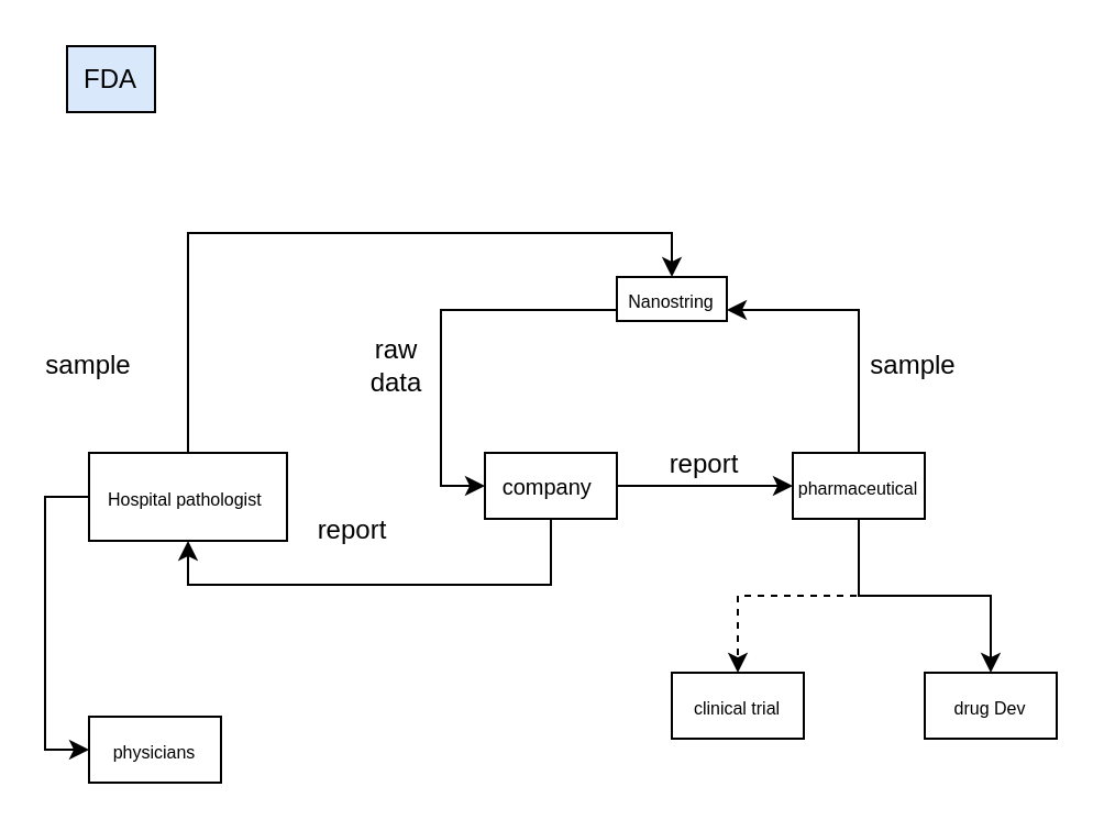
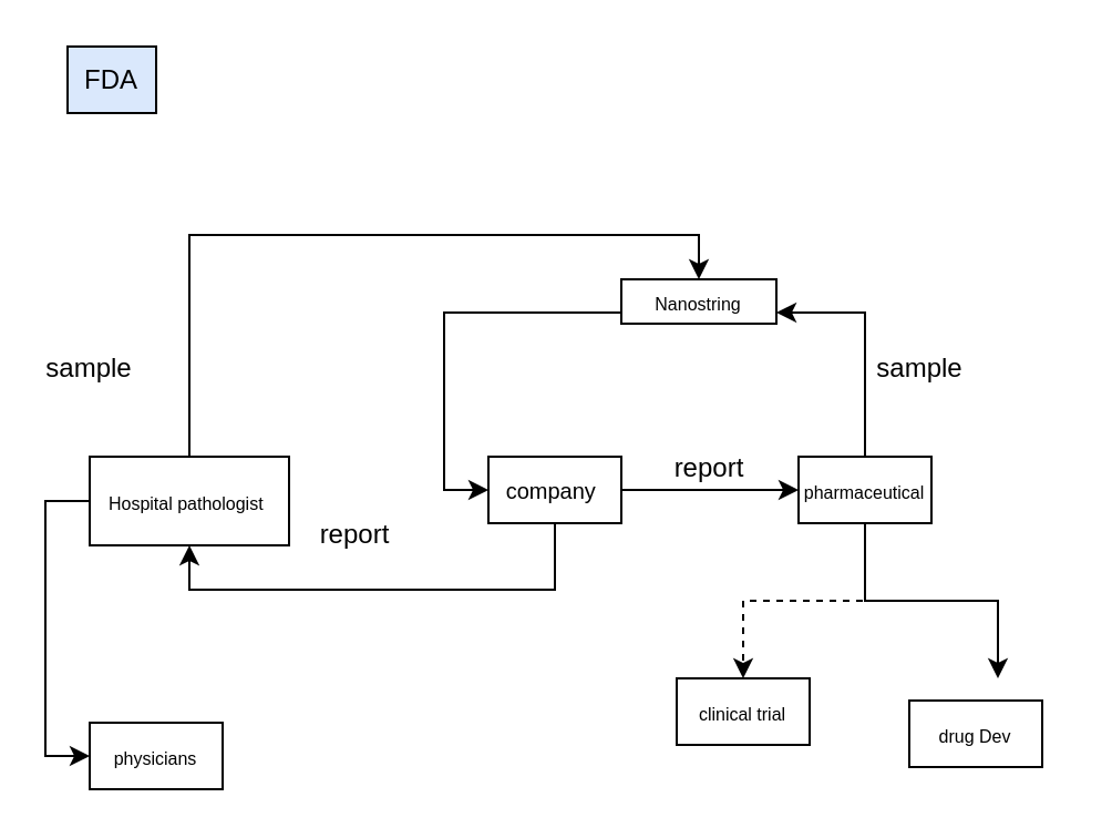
  <mxCell id="0" />
  <mxCell id="1" parent="0" />
  <mxCell id="2" value="" style="group" vertex="1" connectable="0" parent="1"><mxGeometry x="20" y="20.5" width="460" height="335" as="geometry" /></mxCell>
  <mxCell id="3" value="&lt;font style=&quot;font-size: 10px&quot;&gt;company&amp;nbsp;&lt;/font&gt;" style="rounded=0;whiteSpace=wrap;html=1;" vertex="1" parent="2"><mxGeometry x="200" y="185" width="60" height="30" as="geometry" /></mxCell>
  <mxCell id="4" style="edgeStyle=orthogonalEdgeStyle;rounded=0;orthogonalLoop=1;jettySize=auto;html=1;" edge="1" parent="2" source="5"><mxGeometry relative="1" as="geometry"><mxPoint x="430" y="285" as="targetPoint" /><Array as="points"><mxPoint x="370" y="250" /><mxPoint x="430" y="250" /><mxPoint x="430" y="285" /></Array></mxGeometry></mxCell>
  <mxCell id="5" value="&lt;font style=&quot;font-size: 8px&quot;&gt;pharmaceutical&lt;/font&gt;" style="rounded=0;whiteSpace=wrap;html=1;" vertex="1" parent="2"><mxGeometry x="340" y="185" width="60" height="30" as="geometry" /></mxCell>
  <mxCell id="6" value="" style="edgeStyle=orthogonalEdgeStyle;rounded=0;orthogonalLoop=1;jettySize=auto;html=1;" edge="1" parent="2" source="3" target="5"><mxGeometry relative="1" as="geometry" /></mxCell>
  <mxCell id="7" value="&lt;font style=&quot;font-size: 8px&quot;&gt;clinical trial&lt;/font&gt;" style="rounded=0;whiteSpace=wrap;html=1;" vertex="1" parent="2"><mxGeometry x="285" y="285" width="60" height="30" as="geometry" /></mxCell>
  <mxCell id="8" value="" style="edgeStyle=orthogonalEdgeStyle;rounded=0;orthogonalLoop=1;jettySize=auto;html=1;dashed=1;" edge="1" parent="2" source="5" target="7"><mxGeometry relative="1" as="geometry" /></mxCell>
  <mxCell id="9" style="edgeStyle=orthogonalEdgeStyle;rounded=0;orthogonalLoop=1;jettySize=auto;html=1;entryX=0;entryY=0.5;entryDx=0;entryDy=0;exitX=0;exitY=0.75;exitDx=0;exitDy=0;" edge="1" parent="2" source="10" target="3"><mxGeometry relative="1" as="geometry" /></mxCell>
- <mxCell id="10" value="&lt;span style=&quot;font-size: 8px&quot;&gt;Nanostring&lt;/span&gt;" style="rounded=0;whiteSpace=wrap;html=1;" vertex="1" parent="2"><mxGeometry x="260" y="105" width="50" height="20" as="geometry" /></mxCell>
+ <mxCell id="10" value="&lt;span style=&quot;font-size: 8px&quot;&gt;Nanostring&lt;/span&gt;" style="rounded=0;whiteSpace=wrap;html=1;" vertex="1" parent="2"><mxGeometry x="260" y="105" width="70" height="20" as="geometry" /></mxCell>
  <mxCell id="11" value="" style="edgeStyle=orthogonalEdgeStyle;rounded=0;orthogonalLoop=1;jettySize=auto;html=1;entryX=1;entryY=0.75;entryDx=0;entryDy=0;" edge="1" parent="2" source="5" target="10"><mxGeometry relative="1" as="geometry"><Array as="points"><mxPoint x="370" y="120" /></Array></mxGeometry></mxCell>
  <mxCell id="12" value="sample" style="text;html=1;strokeColor=none;fillColor=none;align=center;verticalAlign=middle;whiteSpace=wrap;rounded=0;" vertex="1" parent="2"><mxGeometry x="375" y="135" width="40" height="20" as="geometry" /></mxCell>
  <mxCell id="13" value="FDA" style="rounded=0;whiteSpace=wrap;html=1;fillColor=#dae8fc;" vertex="1" parent="2"><mxGeometry x="10" width="40" height="30" as="geometry" /></mxCell>
- <mxCell id="14" value="raw data" style="text;html=1;strokeColor=none;fillColor=none;align=center;verticalAlign=middle;whiteSpace=wrap;rounded=0;" vertex="1" parent="2"><mxGeometry x="140" y="135" width="40" height="20" as="geometry" /></mxCell>
  <mxCell id="15" value="report" style="text;html=1;strokeColor=none;fillColor=none;align=center;verticalAlign=middle;whiteSpace=wrap;rounded=0;" vertex="1" parent="2"><mxGeometry x="280" y="180" width="40" height="20" as="geometry" /></mxCell>
- <mxCell id="16" value="&lt;font style=&quot;font-size: 8px&quot;&gt;drug Dev&lt;/font&gt;" style="rounded=0;whiteSpace=wrap;html=1;" vertex="1" parent="2"><mxGeometry x="400" y="285" width="60" height="30" as="geometry" /></mxCell>
+ <mxCell id="16" value="&lt;font style=&quot;font-size: 8px&quot;&gt;drug Dev&lt;/font&gt;" style="rounded=0;whiteSpace=wrap;html=1;" vertex="1" parent="2"><mxGeometry x="390" y="295" width="60" height="30" as="geometry" /></mxCell>
  <mxCell id="17" style="edgeStyle=orthogonalEdgeStyle;rounded=0;orthogonalLoop=1;jettySize=auto;html=1;exitX=0.5;exitY=0;exitDx=0;exitDy=0;entryX=0.5;entryY=0;entryDx=0;entryDy=0;" edge="1" parent="2" source="18" target="10"><mxGeometry relative="1" as="geometry" /></mxCell>
  <mxCell id="18" value="&lt;font style=&quot;font-size: 8px&quot;&gt;Hospital pathologist&amp;nbsp;&lt;/font&gt;" style="rounded=0;whiteSpace=wrap;html=1;" vertex="1" parent="2"><mxGeometry x="20" y="185" width="90" height="40" as="geometry" /></mxCell>
  <mxCell id="19" style="edgeStyle=orthogonalEdgeStyle;rounded=0;orthogonalLoop=1;jettySize=auto;html=1;exitX=0.5;exitY=1;exitDx=0;exitDy=0;entryX=0.5;entryY=1;entryDx=0;entryDy=0;" edge="1" parent="2" source="3" target="18"><mxGeometry relative="1" as="geometry" /></mxCell>
  <mxCell id="20" value="sample" style="text;html=1;strokeColor=none;fillColor=none;align=center;verticalAlign=middle;whiteSpace=wrap;rounded=0;" vertex="1" parent="2"><mxGeometry y="135" width="40" height="20" as="geometry" /></mxCell>
  <mxCell id="21" value="report" style="text;html=1;strokeColor=none;fillColor=none;align=center;verticalAlign=middle;whiteSpace=wrap;rounded=0;" vertex="1" parent="2"><mxGeometry x="120" y="210" width="40" height="20" as="geometry" /></mxCell>
  <mxCell id="22" value="&lt;font style=&quot;font-size: 8px&quot;&gt;physicians&lt;/font&gt;" style="rounded=0;whiteSpace=wrap;html=1;" vertex="1" parent="2"><mxGeometry x="20" y="305" width="60" height="30" as="geometry" /></mxCell>
  <mxCell id="23" style="edgeStyle=orthogonalEdgeStyle;rounded=0;orthogonalLoop=1;jettySize=auto;html=1;exitX=0;exitY=0.5;exitDx=0;exitDy=0;entryX=0;entryY=0.5;entryDx=0;entryDy=0;" edge="1" parent="2" source="18" target="22"><mxGeometry relative="1" as="geometry" /></mxCell>
